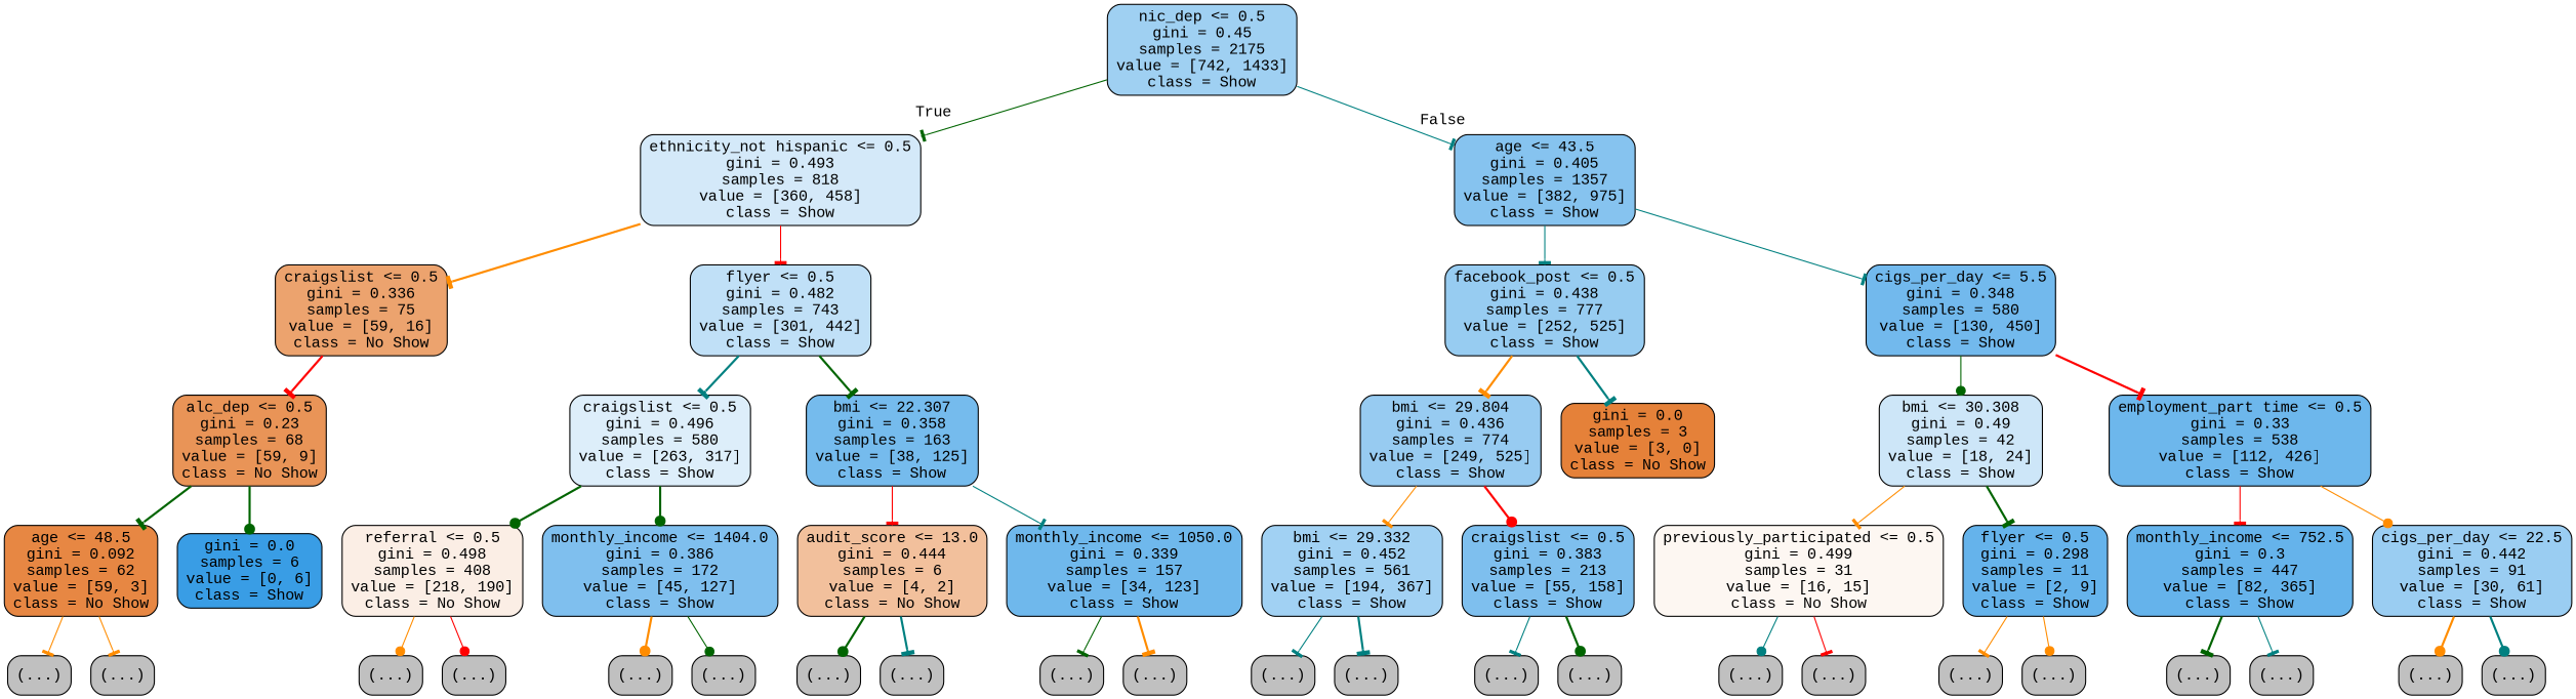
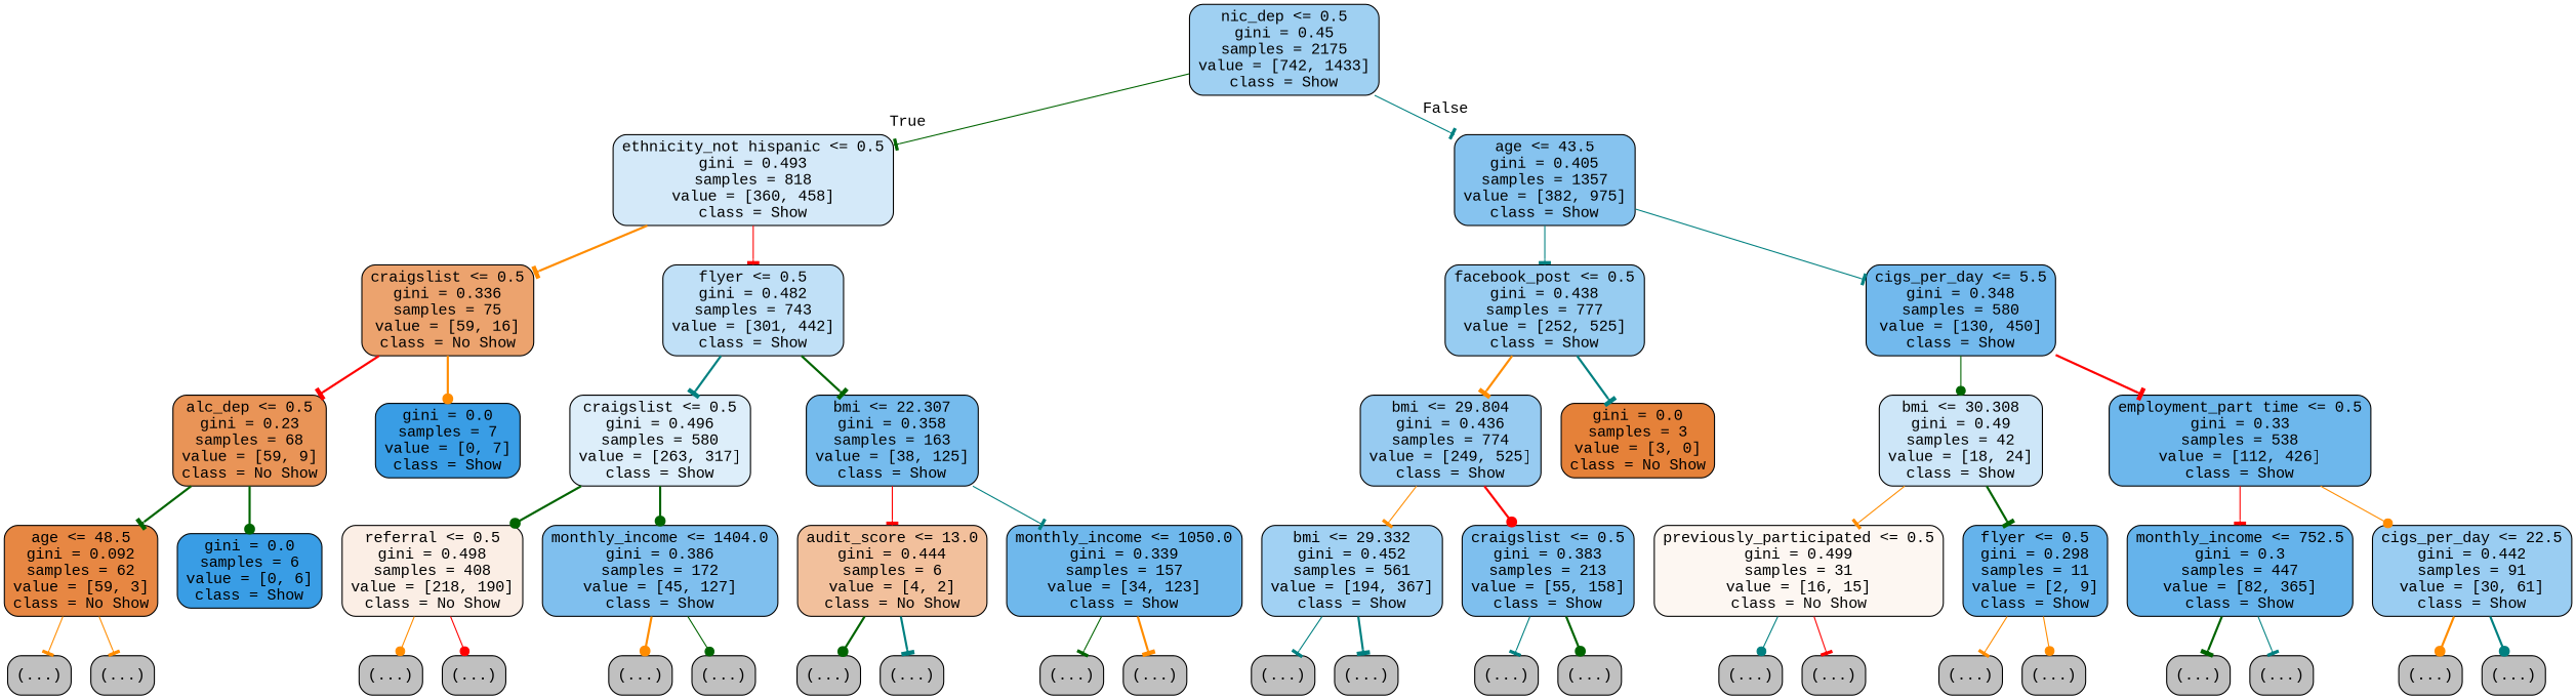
  digraph {
    fontname="Liberation Mono"
    node [color=black fillcolor="#C0C0C0" fontname="Liberation Mono" shape=box style="filled, rounded"]
    edge [fontname="Liberation Mono" color=darkorange style=solid arrowhead=tee]
    n1 [fillcolor="#399de57b" label="nic_dep <= 0.5\ngini = 0.45\nsamples = 2175\nvalue = [742, 1433]\nclass = Show"]
    n2 [fillcolor="#399de537" label="ethnicity_not hispanic <= 0.5\ngini = 0.493\nsamples = 818\nvalue = [360, 458]\nclass = Show"]
    n3 [fillcolor="#399de59b" label="age <= 43.5\ngini = 0.405\nsamples = 1357\nvalue = [382, 975]\nclass = Show"]
    n4 [fillcolor="#e58139ba" label="craigslist <= 0.5\ngini = 0.336\nsamples = 75\nvalue = [59, 16]\nclass = No Show"]
    n5 [fillcolor="#399de551" label="flyer <= 0.5\ngini = 0.482\nsamples = 743\nvalue = [301, 442]\nclass = Show"]
    n6 [fillcolor="#e58139d8" label="alc_dep <= 0.5\ngini = 0.23\nsamples = 68\nvalue = [59, 9]\nclass = No Show"]
+   n7 [fillcolor="#399de5ff" label="gini = 0.0\nsamples = 7\nvalue = [0, 7]\nclass = Show"]
    n8 [fillcolor="#e58139f2" label="age <= 48.5\ngini = 0.092\nsamples = 62\nvalue = [59, 3]\nclass = No Show"]
    n9 [fillcolor="#399de5ff" label="gini = 0.0\nsamples = 6\nvalue = [0, 6]\nclass = Show"]
    n10 [label="(...)"]
    n11 [label="(...)"]
    n12 [fillcolor="#399de52b" label="craigslist <= 0.5\ngini = 0.496\nsamples = 580\nvalue = [263, 317]\nclass = Show"]
    n13 [fillcolor="#399de5b1" label="bmi <= 22.307\ngini = 0.358\nsamples = 163\nvalue = [38, 125]\nclass = Show"]
    n14 [fillcolor="#e5813921" label="referral <= 0.5\ngini = 0.498\nsamples = 408\nvalue = [218, 190]\nclass = No Show"]
    n15 [fillcolor="#399de5a5" label="monthly_income <= 1404.0\ngini = 0.386\nsamples = 172\nvalue = [45, 127]\nclass = Show"]
    n16 [label="(...)"]
    n17 [label="(...)"]
    n18 [label="(...)"]
    n19 [label="(...)"]
    n20 [fillcolor="#e581397f" label="audit_score <= 13.0\ngini = 0.444\nsamples = 6\nvalue = [4, 2]\nclass = No Show"]
    n21 [fillcolor="#399de5b9" label="monthly_income <= 1050.0\ngini = 0.339\nsamples = 157\nvalue = [34, 123]\nclass = Show"]
    n22 [label="(...)"]
    n23 [label="(...)"]
    n24 [label="(...)"]
    n25 [label="(...)"]
    n26 [fillcolor="#399de585" label="facebook_post <= 0.5\ngini = 0.438\nsamples = 777\nvalue = [252, 525]\nclass = Show"]
    n27 [fillcolor="#399de5b5" label="cigs_per_day <= 5.5\ngini = 0.348\nsamples = 580\nvalue = [130, 450]\nclass = Show"]
    n28 [fillcolor="#399de586" label="bmi <= 29.804\ngini = 0.436\nsamples = 774\nvalue = [249, 525]\nclass = Show"]
    n29 [fillcolor="#e58139ff" label="gini = 0.0\nsamples = 3\nvalue = [3, 0]\nclass = No Show"]
    n30 [fillcolor="#399de578" label="bmi <= 29.332\ngini = 0.452\nsamples = 561\nvalue = [194, 367]\nclass = Show"]
    n31 [fillcolor="#399de5a6" label="craigslist <= 0.5\ngini = 0.383\nsamples = 213\nvalue = [55, 158]\nclass = Show"]
    n32 [label="(...)"]
    n33 [label="(...)"]
    n34 [label="(...)"]
    n35 [label="(...)"]
    n36 [fillcolor="#399de540" label="bmi <= 30.308\ngini = 0.49\nsamples = 42\nvalue = [18, 24]\nclass = Show"]
    n37 [fillcolor="#399de5bc" label="employment_part time <= 0.5\ngini = 0.33\nsamples = 538\nvalue = [112, 426]\nclass = Show"]
    n38 [fillcolor="#e5813910" label="previously_participated <= 0.5\ngini = 0.499\nsamples = 31\nvalue = [16, 15]\nclass = No Show"]
    n39 [fillcolor="#399de5c6" label="flyer <= 0.5\ngini = 0.298\nsamples = 11\nvalue = [2, 9]\nclass = Show"]
    n40 [label="(...)"]
    n41 [label="(...)"]
    n42 [label="(...)"]
    n43 [label="(...)"]
    n44 [fillcolor="#399de5c6" label="monthly_income <= 752.5\ngini = 0.3\nsamples = 447\nvalue = [82, 365]\nclass = Show"]
    n45 [fillcolor="#399de582" label="cigs_per_day <= 22.5\ngini = 0.442\nsamples = 91\nvalue = [30, 61]\nclass = Show"]
    n46 [label="(...)"]
    n47 [label="(...)"]
    n48 [label="(...)"]
    n49 [label="(...)"]
    n1 -> n2 [headlabel=True labelangle=45 labeldistance=2.5 color=darkgreen]
    n1 -> n3 [headlabel=False labelangle=-45 labeldistance=2.5 color=teal]
    n2 -> n4 [style=bold]
    n2 -> n5 [color=red]
    n3 -> n26 [color=teal]
    n3 -> n27 [color=teal]
    n4 -> n6 [color=red style=bold]
+   n4 -> n7 [style=bold arrowhead=dot]
    n5 -> n12 [color=teal style=bold]
    n5 -> n13 [color=darkgreen style=bold]
    n6 -> n8 [color=darkgreen style=bold]
    n6 -> n9 [color=darkgreen style=bold arrowhead=dot]
    n8 -> n10
    n8 -> n11
    n12 -> n14 [color=darkgreen style=bold arrowhead=dot]
    n12 -> n15 [color=darkgreen style=bold arrowhead=dot]
    n13 -> n20 [color=red]
    n13 -> n21 [color=teal]
    n14 -> n16 [arrowhead=dot]
    n14 -> n17 [color=red arrowhead=dot]
    n15 -> n18 [style=bold arrowhead=dot]
    n15 -> n19 [color=darkgreen arrowhead=dot]
    n20 -> n22 [color=darkgreen style=bold arrowhead=dot]
    n20 -> n23 [color=teal style=bold]
    n21 -> n24 [color=darkgreen]
    n21 -> n25 [style=bold]
    n26 -> n28 [style=bold]
    n26 -> n29 [color=teal style=bold]
    n27 -> n36 [color=darkgreen arrowhead=dot]
    n27 -> n37 [color=red style=bold]
    n28 -> n30
    n28 -> n31 [color=red style=bold arrowhead=dot]
    n30 -> n32 [color=teal]
    n30 -> n33 [color=teal style=bold]
    n31 -> n34 [color=teal]
    n31 -> n35 [color=darkgreen style=bold arrowhead=dot]
    n36 -> n38
    n36 -> n39 [color=darkgreen style=bold]
    n37 -> n44 [color=red]
    n37 -> n45 [arrowhead=dot]
    n38 -> n40 [color=teal arrowhead=dot]
    n38 -> n41 [color=red]
    n39 -> n42
    n39 -> n43 [arrowhead=dot]
    n44 -> n46 [color=darkgreen style=bold]
    n44 -> n47 [color=teal]
    n45 -> n48 [style=bold arrowhead=dot]
    n45 -> n49 [color=teal style=bold arrowhead=dot]
  }
